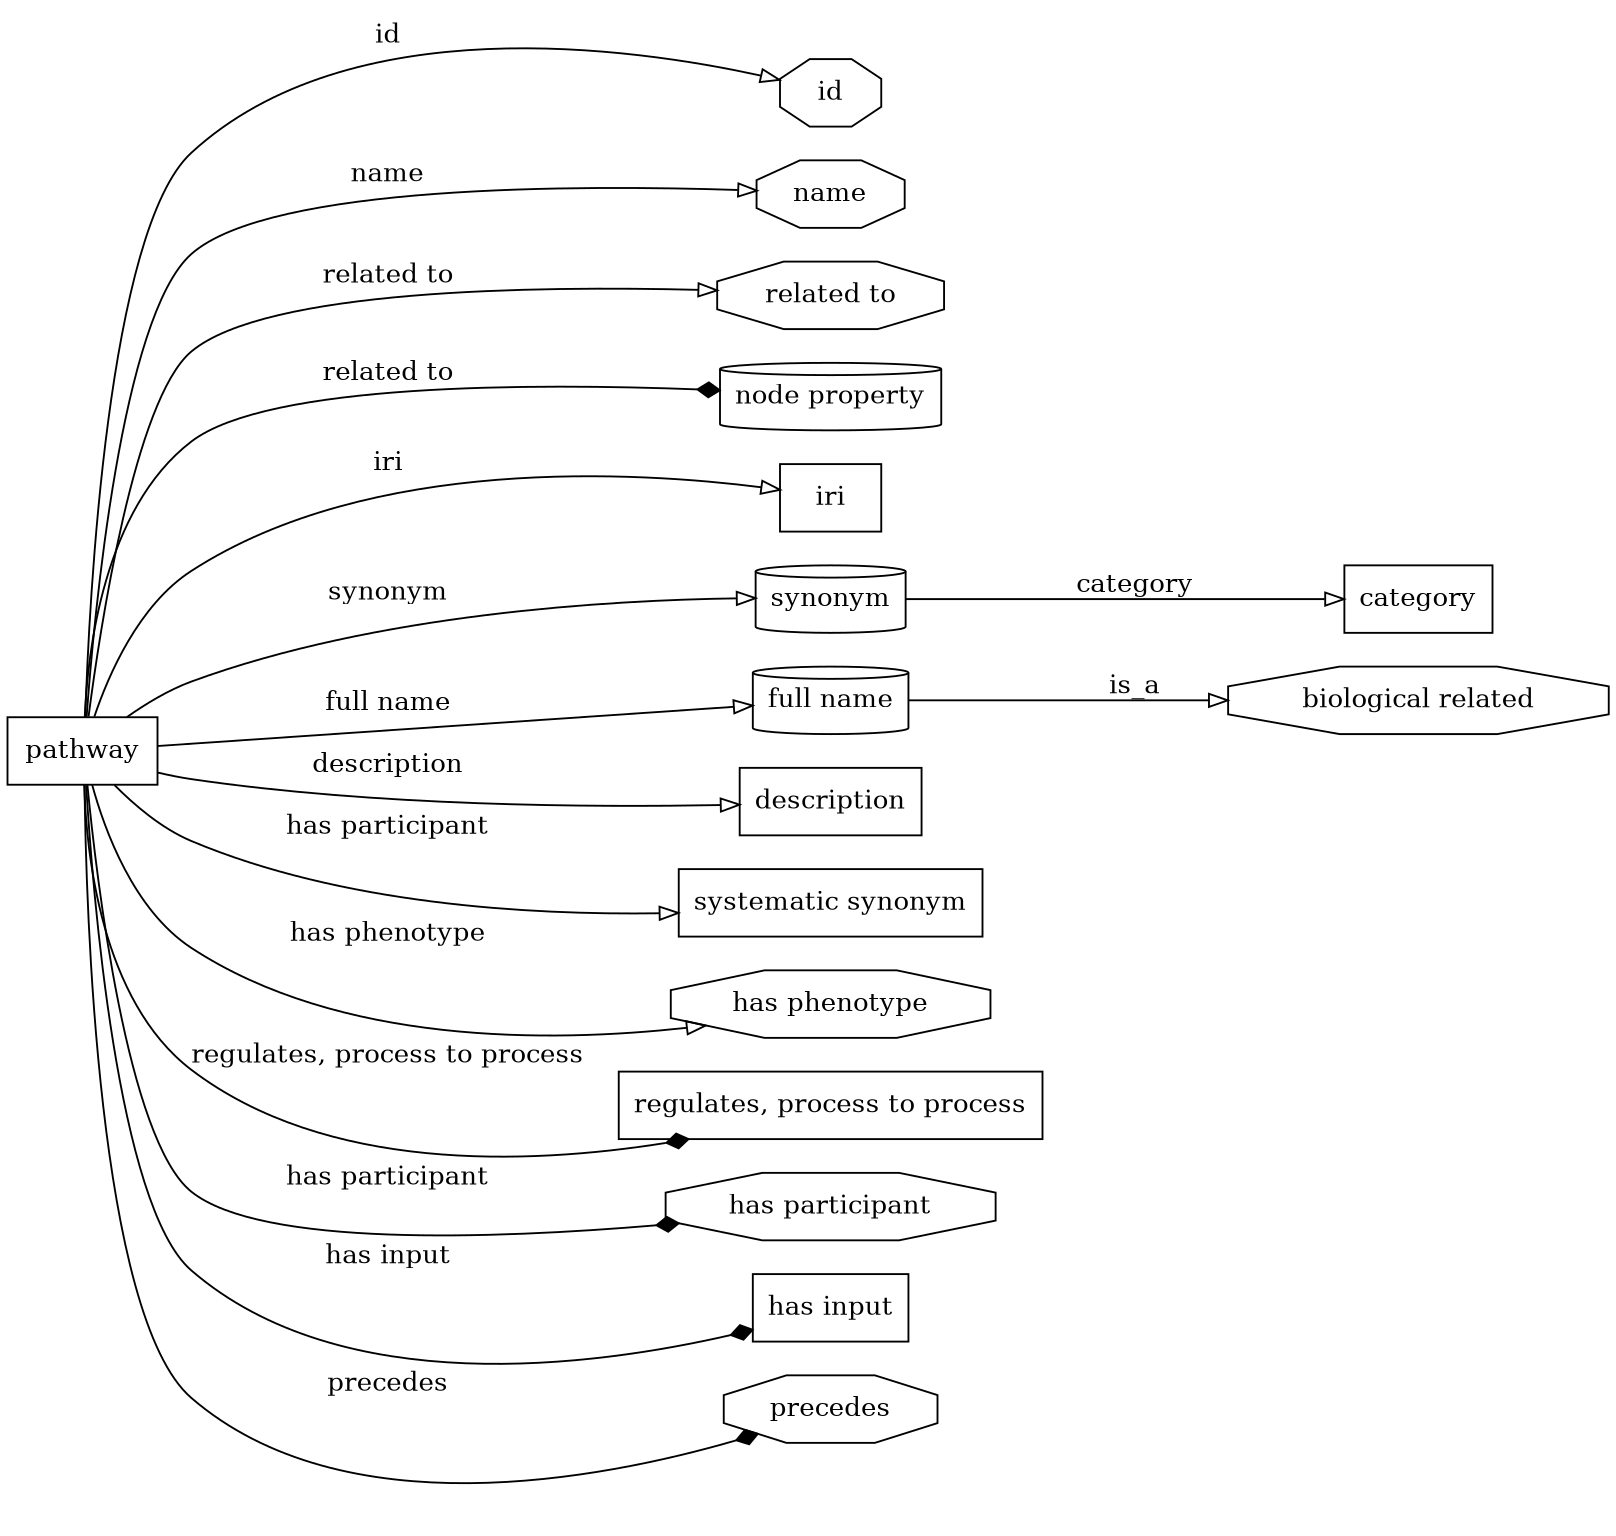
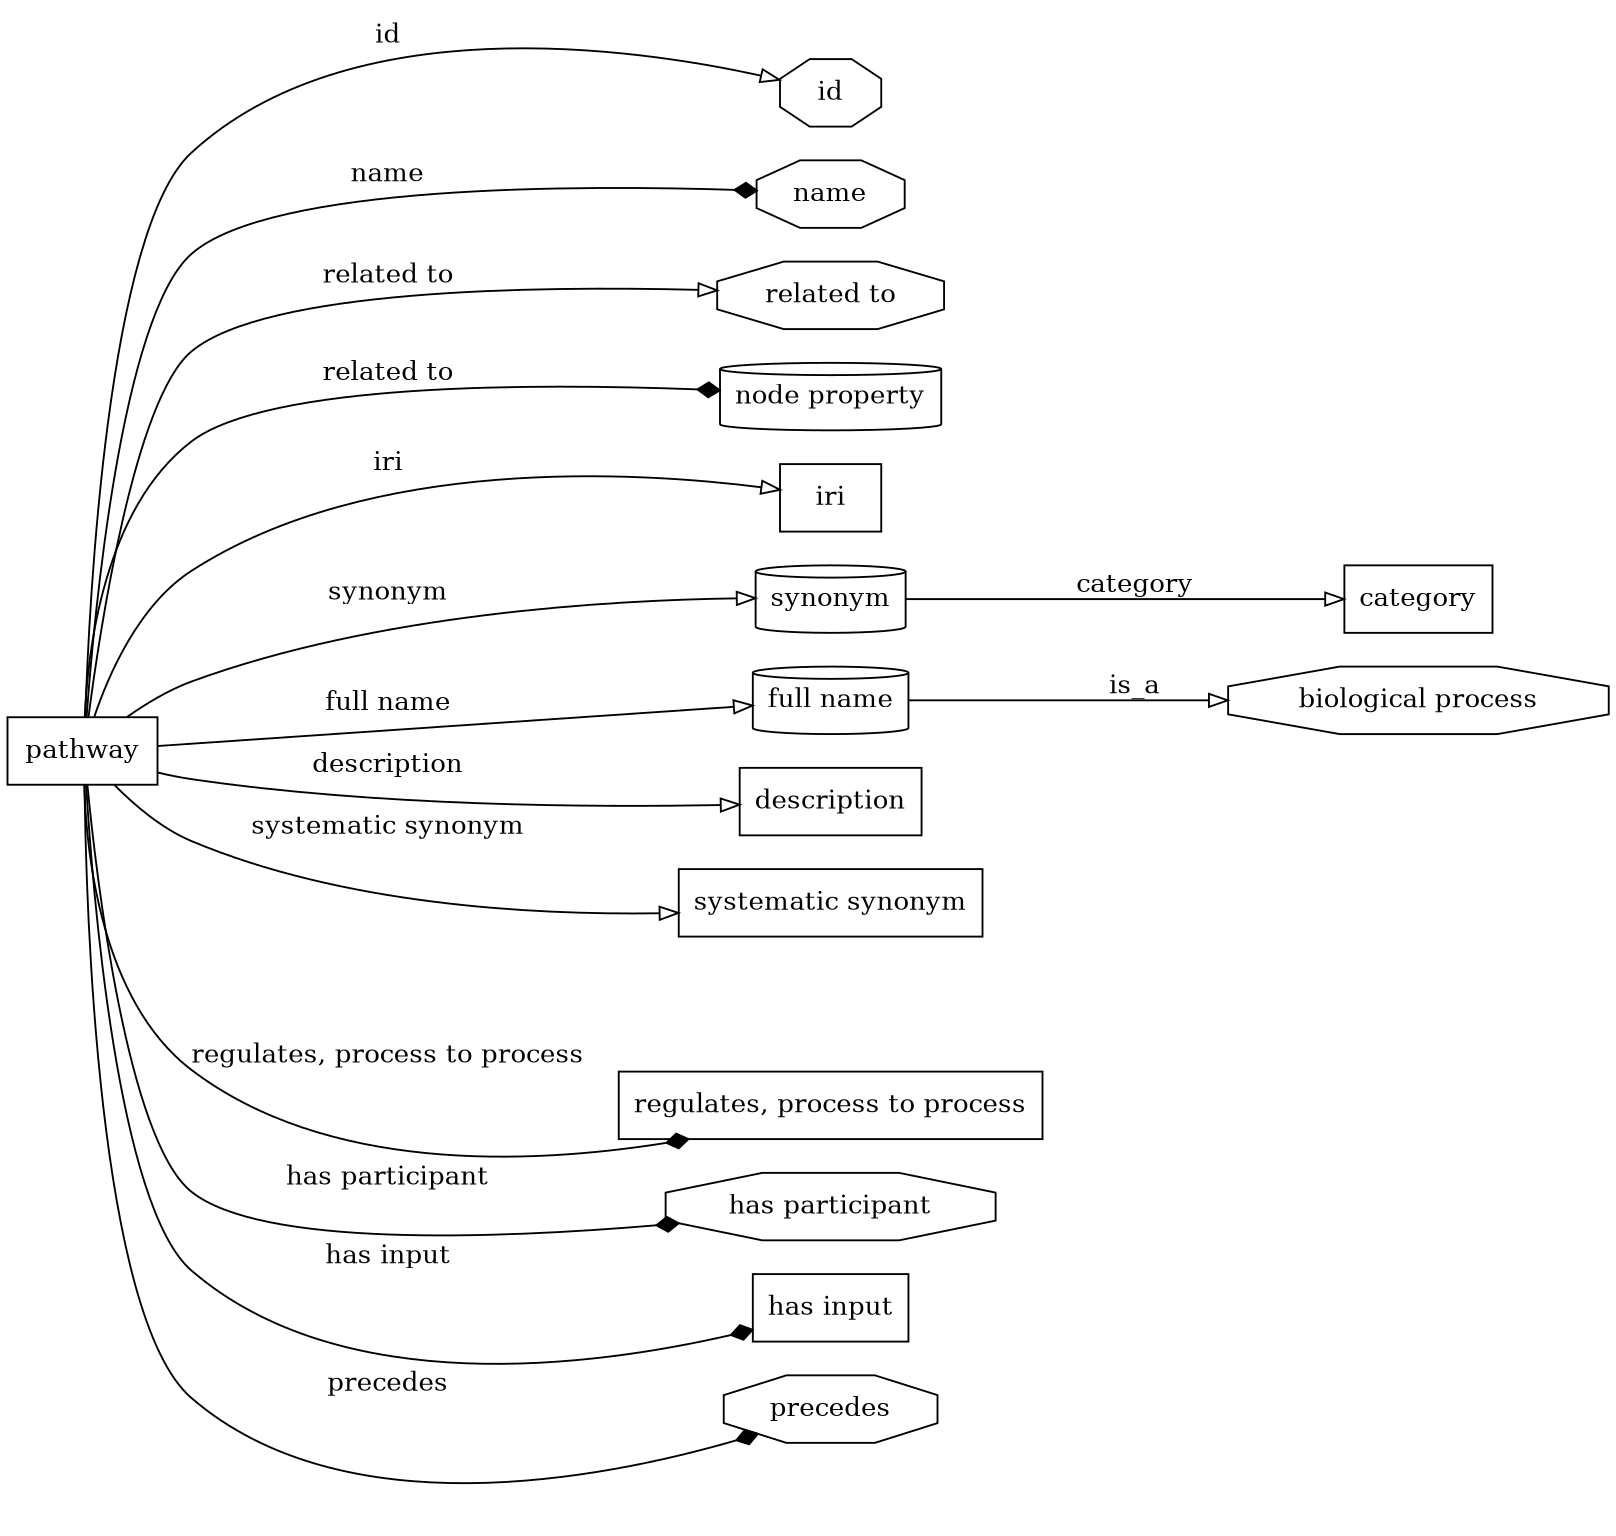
  digraph {
    rankdir=LR
    node [shape=box color=black]
    edge [arrowhead=onormal color=black style=solid]
    n1 [height=0.5 label=pathway width=1.1129 color=""]
    id [height=0.5 shape=octagon width=0.75]
    name [height=0.5 shape=octagon width=0.75]
    "related to" [height=0.5 shape=octagon width=0.75]
    "node property" [height=0.5 shape=cylinder width=0.75]
    iri [height=0.5 width=0.75]
    synonym [height=0.5 shape=cylinder width=0.75]
    "full name" [height=0.5 shape=cylinder width=0.75]
    description [height=0.5 width=0.75]
    "systematic synonym" [height=0.5 width=0.75]
-   "has phenotype" [height=0.5 shape=octagon width=0.75]
    "regulates, process to process" [height=0.5 width=0.75]
    "has participant" [height=0.5 shape=octagon width=0.75]
    "has input" [height=0.5 width=0.75]
    precedes [height=0.5 shape=octagon width=0.75]
-   "biological process" [height=0.5 shape=octagon width=2.0612 label="biological related" color=""]
+   "biological process" [height=0.5 shape=octagon width=2.0612 color=""]
    category [height=0.5 width=0.75]
    n1 -> id [label=id]
-   n1 -> name [label=name]
+   n1 -> name [arrowhead=diamond label=name]
    n1 -> "related to" [label="related to"]
    n1 -> "node property" [arrowhead=diamond label="related to"]
    n1 -> iri [label=iri]
    n1 -> synonym [label=synonym]
    n1 -> "full name" [label="full name"]
    n1 -> description [label=description]
-   n1 -> "systematic synonym" [label="has participant"]
-   n1 -> "has phenotype" [label="has phenotype"]
+   n1 -> "systematic synonym" [label="systematic synonym"]
    n1 -> "regulates, process to process" [arrowhead=diamond label="regulates, process to process"]
    n1 -> "has participant" [arrowhead=diamond label="has participant"]
    n1 -> "has input" [arrowhead=diamond label="has input"]
    n1 -> precedes [arrowhead=diamond label=precedes]
    synonym -> category [label=category]
    "full name" -> "biological process" [label=is_a color="" style=""]
  }
